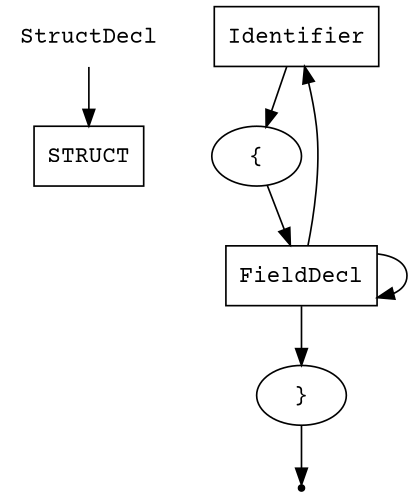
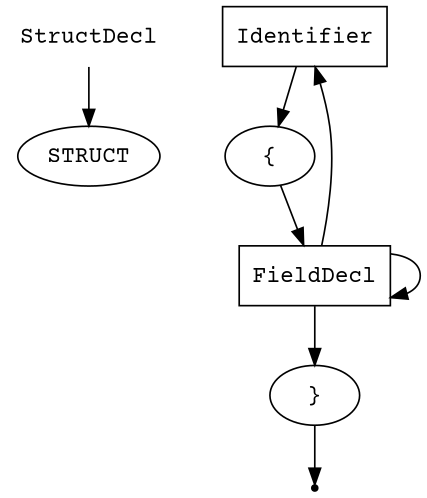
  digraph {
    fontname="Courier Prime"
    node [fontname="Courier Prime" shape=oval]
    edge [fontname="Courier Prime"]
    n1 [label=StructDecl shape=plaintext]
-   n2 [label=STRUCT shape=box]
+   n2 [label=STRUCT]
    n3 [label=Identifier shape=box]
    n4 [label="{"]
    n5 [label=FieldDecl shape=box]
    n6 [label="}"]
    end [shape=point]
    n1 -> n2
    n3 -> n4
    n4 -> n5
    n5 -> n3
    n5 -> n5
    n5 -> n6
    n6 -> end
  }
